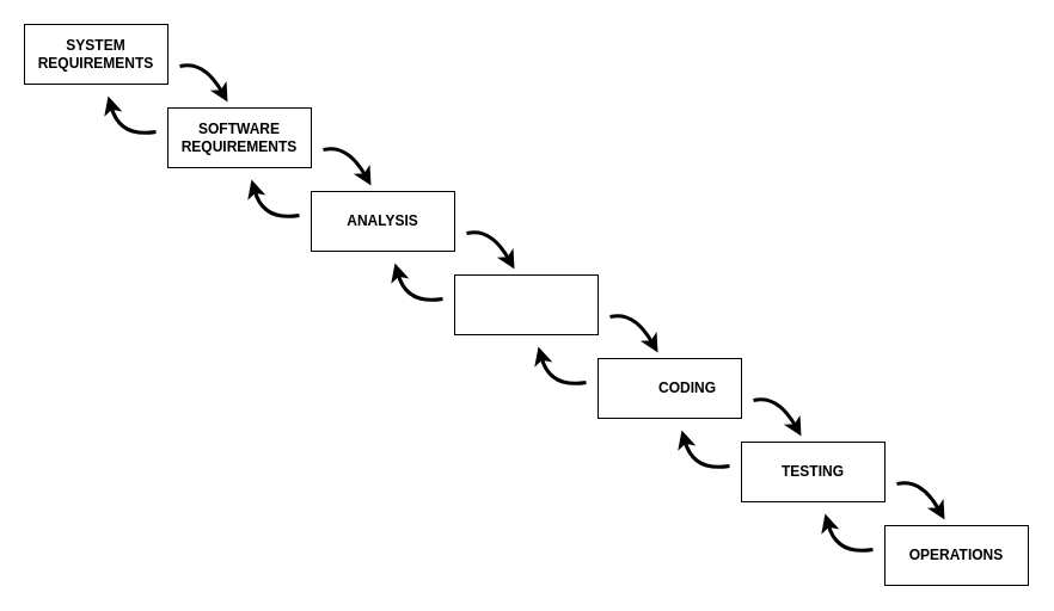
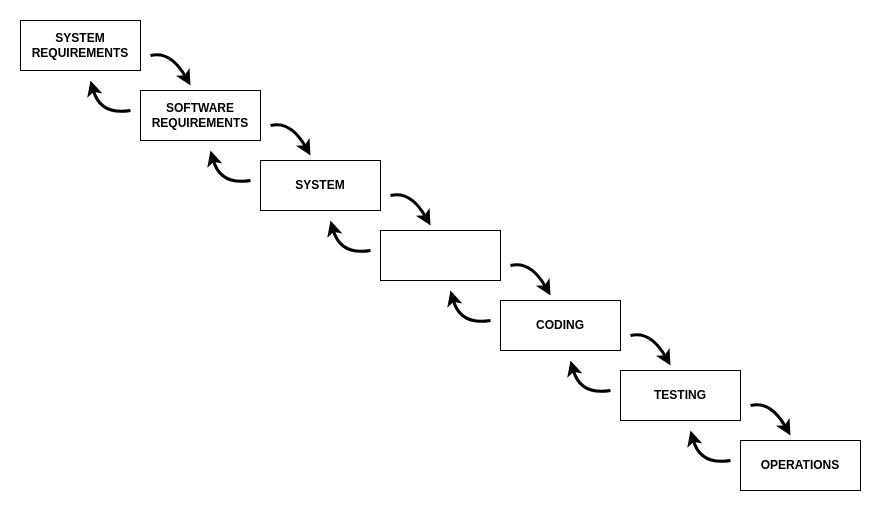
  <mxCell id="0" />
  <mxCell id="1" parent="0" />
  <mxCell id="2" value="" style="rounded=0;whiteSpace=wrap;html=1;" parent="1" vertex="1"><mxGeometry x="20" y="20" width="120" height="50" as="geometry" /></mxCell>
  <mxCell id="3" value="" style="rounded=0;whiteSpace=wrap;html=1;" parent="1" vertex="1"><mxGeometry x="140" y="90" width="120" height="50" as="geometry" /></mxCell>
  <mxCell id="4" value="" style="rounded=0;whiteSpace=wrap;html=1;" parent="1" vertex="1"><mxGeometry x="260" y="160" width="120" height="50" as="geometry" /></mxCell>
  <mxCell id="5" value="" style="rounded=0;whiteSpace=wrap;html=1;" parent="1" vertex="1"><mxGeometry x="380" y="230" width="120" height="50" as="geometry" /></mxCell>
  <mxCell id="6" value="" style="rounded=0;whiteSpace=wrap;html=1;" parent="1" vertex="1"><mxGeometry x="500" y="300" width="120" height="50" as="geometry" /></mxCell>
  <mxCell id="7" value="" style="rounded=0;whiteSpace=wrap;html=1;" parent="1" vertex="1"><mxGeometry x="620" y="370" width="120" height="50" as="geometry" /></mxCell>
  <mxCell id="8" value="" style="rounded=0;whiteSpace=wrap;html=1;" parent="1" vertex="1"><mxGeometry x="740" y="440" width="120" height="50" as="geometry" /></mxCell>
  <mxCell id="9" value="" style="curved=1;endArrow=classic;html=1;rounded=0;strokeWidth=3;" parent="1" edge="1"><mxGeometry width="50" height="50" relative="1" as="geometry"><mxPoint x="150" y="55" as="sourcePoint" /><mxPoint x="190" y="85" as="targetPoint" /><Array as="points"><mxPoint x="170" y="50" /></Array></mxGeometry></mxCell>
  <mxCell id="10" value="" style="curved=1;endArrow=classic;html=1;rounded=0;strokeWidth=3;" parent="1" edge="1"><mxGeometry width="50" height="50" relative="1" as="geometry"><mxPoint x="270" y="125" as="sourcePoint" /><mxPoint x="310" y="155" as="targetPoint" /><Array as="points"><mxPoint x="290" y="120" /></Array></mxGeometry></mxCell>
  <mxCell id="11" value="" style="curved=1;endArrow=classic;html=1;rounded=0;strokeWidth=3;" parent="1" edge="1"><mxGeometry width="50" height="50" relative="1" as="geometry"><mxPoint x="390" y="195" as="sourcePoint" /><mxPoint x="430" y="225" as="targetPoint" /><Array as="points"><mxPoint x="410" y="190" /></Array></mxGeometry></mxCell>
  <mxCell id="12" value="" style="curved=1;endArrow=classic;html=1;rounded=0;strokeWidth=3;" parent="1" edge="1"><mxGeometry width="50" height="50" relative="1" as="geometry"><mxPoint x="510" y="265" as="sourcePoint" /><mxPoint x="550" y="295" as="targetPoint" /><Array as="points"><mxPoint x="530" y="260" /></Array></mxGeometry></mxCell>
  <mxCell id="13" value="" style="curved=1;endArrow=classic;html=1;rounded=0;strokeWidth=3;" parent="1" edge="1"><mxGeometry width="50" height="50" relative="1" as="geometry"><mxPoint x="630" y="335" as="sourcePoint" /><mxPoint x="670" y="365" as="targetPoint" /><Array as="points"><mxPoint x="650" y="330" /></Array></mxGeometry></mxCell>
  <mxCell id="14" value="" style="curved=1;endArrow=classic;html=1;rounded=0;strokeWidth=3;" parent="1" edge="1"><mxGeometry width="50" height="50" relative="1" as="geometry"><mxPoint x="750" y="405" as="sourcePoint" /><mxPoint x="790" y="435" as="targetPoint" /><Array as="points"><mxPoint x="770" y="400" /></Array></mxGeometry></mxCell>
  <mxCell id="15" value="" style="curved=1;endArrow=classic;html=1;rounded=0;strokeWidth=3;" parent="1" edge="1"><mxGeometry width="50" height="50" relative="1" as="geometry"><mxPoint x="250" y="180" as="sourcePoint" /><mxPoint x="210" y="150" as="targetPoint" /><Array as="points"><mxPoint x="220" y="185" /></Array></mxGeometry></mxCell>
  <mxCell id="16" value="" style="curved=1;endArrow=classic;html=1;rounded=0;strokeWidth=3;" parent="1" edge="1"><mxGeometry width="50" height="50" relative="1" as="geometry"><mxPoint x="130" y="110" as="sourcePoint" /><mxPoint x="90" y="80" as="targetPoint" /><Array as="points"><mxPoint x="100" y="115" /></Array></mxGeometry></mxCell>
  <mxCell id="17" value="" style="curved=1;endArrow=classic;html=1;rounded=0;strokeWidth=3;" parent="1" edge="1"><mxGeometry width="50" height="50" relative="1" as="geometry"><mxPoint x="370" y="250" as="sourcePoint" /><mxPoint x="330" y="220" as="targetPoint" /><Array as="points"><mxPoint x="340" y="255" /></Array></mxGeometry></mxCell>
  <mxCell id="18" value="" style="curved=1;endArrow=classic;html=1;rounded=0;strokeWidth=3;" parent="1" edge="1"><mxGeometry width="50" height="50" relative="1" as="geometry"><mxPoint x="490" y="320" as="sourcePoint" /><mxPoint x="450" y="290" as="targetPoint" /><Array as="points"><mxPoint x="460" y="325" /></Array></mxGeometry></mxCell>
  <mxCell id="19" value="" style="curved=1;endArrow=classic;html=1;rounded=0;strokeWidth=3;" parent="1" edge="1"><mxGeometry width="50" height="50" relative="1" as="geometry"><mxPoint x="610" y="390" as="sourcePoint" /><mxPoint x="570" y="360" as="targetPoint" /><Array as="points"><mxPoint x="580" y="395" /></Array></mxGeometry></mxCell>
  <mxCell id="20" value="&lt;b&gt;SYSTEM&lt;/b&gt;&lt;div&gt;&lt;b&gt;REQUIREMENTS&lt;/b&gt;&lt;/div&gt;" style="text;html=1;align=center;verticalAlign=middle;whiteSpace=wrap;rounded=0;" parent="1" vertex="1"><mxGeometry x="35" y="30" width="90" height="30" as="geometry" /></mxCell>
  <mxCell id="21" value="&lt;b&gt;SOFTWARE&lt;/b&gt;&lt;div&gt;&lt;b&gt;REQUIREMENTS&lt;/b&gt;&lt;/div&gt;" style="text;html=1;align=center;verticalAlign=middle;whiteSpace=wrap;rounded=0;" parent="1" vertex="1"><mxGeometry x="170" y="100" width="60" height="30" as="geometry" /></mxCell>
- <mxCell id="22" value="&lt;b&gt;ANALYSIS&lt;/b&gt;" style="text;html=1;align=center;verticalAlign=middle;whiteSpace=wrap;rounded=0;" parent="1" vertex="1"><mxGeometry x="290" y="170" width="60" height="30" as="geometry" /></mxCell>
- <mxCell id="23" value="&lt;b&gt;CODING&lt;/b&gt;" style="text;html=1;align=center;verticalAlign=middle;whiteSpace=wrap;rounded=0;" parent="1" vertex="1"><mxGeometry x="545" y="310" width="60" height="30" as="geometry" /></mxCell>
+ <mxCell id="22" value="&lt;b&gt;SYSTEM&lt;/b&gt;" style="text;html=1;align=center;verticalAlign=middle;whiteSpace=wrap;rounded=0;" parent="1" vertex="1"><mxGeometry x="290" y="170" width="60" height="30" as="geometry" /></mxCell>
+ <mxCell id="23" value="&lt;b&gt;CODING&lt;/b&gt;" style="text;html=1;align=center;verticalAlign=middle;whiteSpace=wrap;rounded=0;" parent="1" vertex="1"><mxGeometry x="530" y="310" width="60" height="30" as="geometry" /></mxCell>
  <mxCell id="24" value="" style="curved=1;endArrow=classic;html=1;rounded=0;strokeWidth=3;" parent="1" edge="1"><mxGeometry width="50" height="50" relative="1" as="geometry"><mxPoint x="730" y="460" as="sourcePoint" /><mxPoint x="690" y="430" as="targetPoint" /><Array as="points"><mxPoint x="700" y="465" /></Array></mxGeometry></mxCell>
  <mxCell id="25" value="&lt;b&gt;TESTING&lt;/b&gt;" style="text;html=1;align=center;verticalAlign=middle;whiteSpace=wrap;rounded=0;" parent="1" vertex="1"><mxGeometry x="650" y="380" width="60" height="30" as="geometry" /></mxCell>
  <mxCell id="26" value="&lt;b&gt;OPERATIONS&lt;/b&gt;" style="text;html=1;align=center;verticalAlign=middle;whiteSpace=wrap;rounded=0;" parent="1" vertex="1"><mxGeometry x="770" y="450" width="60" height="30" as="geometry" /></mxCell>
